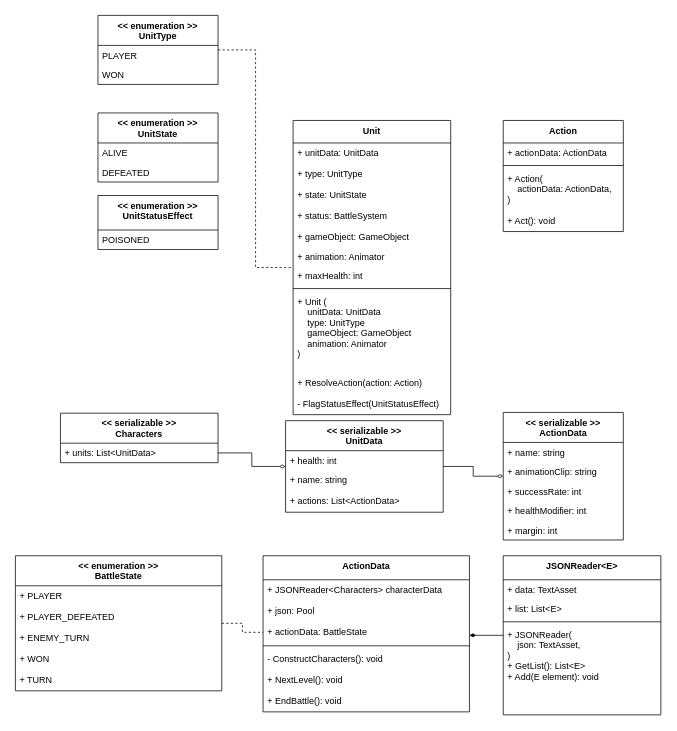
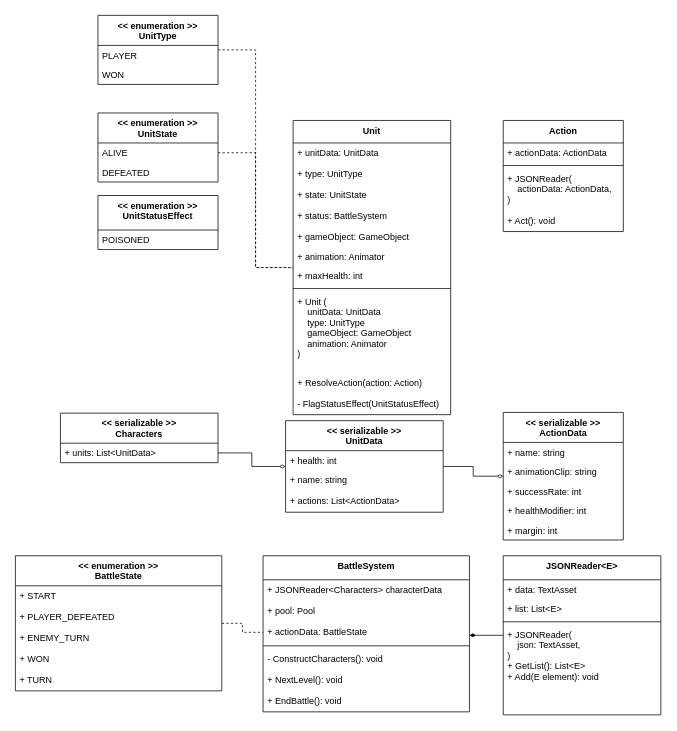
  <mxCell id="0" />
  <mxCell id="1" parent="0" />
  <mxCell id="2" value="Unit" style="swimlane;fontStyle=1;align=center;verticalAlign=top;childLayout=stackLayout;horizontal=1;startSize=30;horizontalStack=0;resizeParent=1;resizeParentMax=0;resizeLast=0;collapsible=1;marginBottom=0;" vertex="1" parent="1"><mxGeometry x="390" y="160" width="210" height="392" as="geometry" /></mxCell>
  <mxCell id="3" value="+ unitData: UnitData" style="text;strokeColor=none;fillColor=none;align=left;verticalAlign=top;spacingLeft=4;spacingRight=4;overflow=hidden;rotatable=0;points=[[0,0.5],[1,0.5]];portConstraint=eastwest;" vertex="1" parent="2"><mxGeometry y="30" width="210" height="28" as="geometry" /></mxCell>
  <mxCell id="4" value="+ type: UnitType" style="text;strokeColor=none;fillColor=none;align=left;verticalAlign=top;spacingLeft=4;spacingRight=4;overflow=hidden;rotatable=0;points=[[0,0.5],[1,0.5]];portConstraint=eastwest;" vertex="1" parent="2"><mxGeometry y="58" width="210" height="28" as="geometry" /></mxCell>
  <mxCell id="5" value="+ state: UnitState" style="text;strokeColor=none;fillColor=none;align=left;verticalAlign=top;spacingLeft=4;spacingRight=4;overflow=hidden;rotatable=0;points=[[0,0.5],[1,0.5]];portConstraint=eastwest;" vertex="1" parent="2"><mxGeometry y="86" width="210" height="28" as="geometry" /></mxCell>
  <mxCell id="6" value="+ status: BattleSystem" style="text;strokeColor=none;fillColor=none;align=left;verticalAlign=top;spacingLeft=4;spacingRight=4;overflow=hidden;rotatable=0;points=[[0,0.5],[1,0.5]];portConstraint=eastwest;" vertex="1" parent="2"><mxGeometry y="114" width="210" height="28" as="geometry" /></mxCell>
  <mxCell id="7" value="+ gameObject: GameObject" style="text;strokeColor=none;fillColor=none;align=left;verticalAlign=top;spacingLeft=4;spacingRight=4;overflow=hidden;rotatable=0;points=[[0,0.5],[1,0.5]];portConstraint=eastwest;" vertex="1" parent="2"><mxGeometry y="142" width="210" height="26" as="geometry" /></mxCell>
  <mxCell id="8" value="+ animation: Animator" style="text;strokeColor=none;fillColor=none;align=left;verticalAlign=top;spacingLeft=4;spacingRight=4;overflow=hidden;rotatable=0;points=[[0,0.5],[1,0.5]];portConstraint=eastwest;" vertex="1" parent="2"><mxGeometry y="168" width="210" height="26" as="geometry" /></mxCell>
  <mxCell id="9" value="+ maxHealth: int" style="text;strokeColor=none;fillColor=none;align=left;verticalAlign=top;spacingLeft=4;spacingRight=4;overflow=hidden;rotatable=0;points=[[0,0.5],[1,0.5]];portConstraint=eastwest;" vertex="1" parent="2"><mxGeometry y="194" width="210" height="26" as="geometry" /></mxCell>
  <mxCell id="10" value="" style="line;strokeWidth=1;fillColor=none;align=left;verticalAlign=middle;spacingTop=-1;spacingLeft=3;spacingRight=3;rotatable=0;labelPosition=right;points=[];portConstraint=eastwest;" vertex="1" parent="2"><mxGeometry y="220" width="210" height="8" as="geometry" /></mxCell>
  <mxCell id="11" value="+ Unit (&#10;    unitData: UnitData&#10;    type: UnitType&#10;    gameObject: GameObject&#10;    animation: Animator&#10;)" style="text;strokeColor=none;fillColor=none;align=left;verticalAlign=top;spacingLeft=4;spacingRight=4;overflow=hidden;rotatable=0;points=[[0,0.5],[1,0.5]];portConstraint=eastwest;" vertex="1" parent="2"><mxGeometry y="228" width="210" height="108" as="geometry" /></mxCell>
  <mxCell id="12" value="+ ResolveAction(action: Action)" style="text;strokeColor=none;fillColor=none;align=left;verticalAlign=top;spacingLeft=4;spacingRight=4;overflow=hidden;rotatable=0;points=[[0,0.5],[1,0.5]];portConstraint=eastwest;" vertex="1" parent="2"><mxGeometry y="336" width="210" height="28" as="geometry" /></mxCell>
  <mxCell id="13" value="- FlagStatusEffect(UnitStatusEffect)" style="text;strokeColor=none;fillColor=none;align=left;verticalAlign=top;spacingLeft=4;spacingRight=4;overflow=hidden;rotatable=0;points=[[0,0.5],[1,0.5]];portConstraint=eastwest;" vertex="1" parent="2"><mxGeometry y="364" width="210" height="28" as="geometry" /></mxCell>
  <mxCell id="14" value="&lt;&lt; enumeration &gt;&gt;&#10;UnitState" style="swimlane;fontStyle=1;align=center;verticalAlign=top;childLayout=stackLayout;horizontal=1;startSize=40;horizontalStack=0;resizeParent=1;resizeParentMax=0;resizeLast=0;collapsible=1;marginBottom=0;" vertex="1" parent="1"><mxGeometry x="130" y="150" width="160" height="92" as="geometry" /></mxCell>
  <mxCell id="15" value="ALIVE" style="text;strokeColor=none;fillColor=none;align=left;verticalAlign=top;spacingLeft=4;spacingRight=4;overflow=hidden;rotatable=0;points=[[0,0.5],[1,0.5]];portConstraint=eastwest;" vertex="1" parent="14"><mxGeometry y="40" width="160" height="26" as="geometry" /></mxCell>
  <mxCell id="16" value="DEFEATED" style="text;strokeColor=none;fillColor=none;align=left;verticalAlign=top;spacingLeft=4;spacingRight=4;overflow=hidden;rotatable=0;points=[[0,0.5],[1,0.5]];portConstraint=eastwest;" vertex="1" parent="14"><mxGeometry y="66" width="160" height="26" as="geometry" /></mxCell>
+ <mxCell id="17" style="edgeStyle=orthogonalEdgeStyle;rounded=0;orthogonalLoop=1;jettySize=auto;html=1;dashed=1;endArrow=none;endFill=0;" edge="1" parent="1" source="15" target="2"><mxGeometry relative="1" as="geometry" /></mxCell>
  <mxCell id="18" value="&lt;&lt; enumeration &gt;&gt;&#10;UnitStatusEffect" style="swimlane;fontStyle=1;align=center;verticalAlign=top;childLayout=stackLayout;horizontal=1;startSize=46;horizontalStack=0;resizeParent=1;resizeParentMax=0;resizeLast=0;collapsible=1;marginBottom=0;" vertex="1" parent="1"><mxGeometry x="130" y="260" width="160" height="72" as="geometry" /></mxCell>
  <mxCell id="19" value="POISONED" style="text;strokeColor=none;fillColor=none;align=left;verticalAlign=top;spacingLeft=4;spacingRight=4;overflow=hidden;rotatable=0;points=[[0,0.5],[1,0.5]];portConstraint=eastwest;" vertex="1" parent="18"><mxGeometry y="46" width="160" height="26" as="geometry" /></mxCell>
  <mxCell id="20" value="Action" style="swimlane;fontStyle=1;align=center;verticalAlign=top;childLayout=stackLayout;horizontal=1;startSize=30;horizontalStack=0;resizeParent=1;resizeParentMax=0;resizeLast=0;collapsible=1;marginBottom=0;" vertex="1" parent="1"><mxGeometry x="670" y="160" width="160" height="148" as="geometry" /></mxCell>
  <mxCell id="21" value="+ actionData: ActionData" style="text;strokeColor=none;fillColor=none;align=left;verticalAlign=top;spacingLeft=4;spacingRight=4;overflow=hidden;rotatable=0;points=[[0,0.5],[1,0.5]];portConstraint=eastwest;" vertex="1" parent="20"><mxGeometry y="30" width="160" height="26" as="geometry" /></mxCell>
  <mxCell id="22" value="" style="line;strokeWidth=1;fillColor=none;align=left;verticalAlign=middle;spacingTop=-1;spacingLeft=3;spacingRight=3;rotatable=0;labelPosition=right;points=[];portConstraint=eastwest;" vertex="1" parent="20"><mxGeometry y="56" width="160" height="8" as="geometry" /></mxCell>
- <mxCell id="23" value="+ Action(&#10;    actionData: ActionData,&#10;)" style="text;strokeColor=none;fillColor=none;align=left;verticalAlign=top;spacingLeft=4;spacingRight=4;overflow=hidden;rotatable=0;points=[[0,0.5],[1,0.5]];portConstraint=eastwest;" vertex="1" parent="20"><mxGeometry y="64" width="160" height="56" as="geometry" /></mxCell>
+ <mxCell id="23" value="+ JSONReader(&#10;    actionData: ActionData,&#10;)" style="text;strokeColor=none;fillColor=none;align=left;verticalAlign=top;spacingLeft=4;spacingRight=4;overflow=hidden;rotatable=0;points=[[0,0.5],[1,0.5]];portConstraint=eastwest;" vertex="1" parent="20"><mxGeometry y="64" width="160" height="56" as="geometry" /></mxCell>
  <mxCell id="24" value="+ Act(): void" style="text;strokeColor=none;fillColor=none;align=left;verticalAlign=top;spacingLeft=4;spacingRight=4;overflow=hidden;rotatable=0;points=[[0,0.5],[1,0.5]];portConstraint=eastwest;" vertex="1" parent="20"><mxGeometry y="120" width="160" height="28" as="geometry" /></mxCell>
  <mxCell id="25" style="edgeStyle=orthogonalEdgeStyle;rounded=0;orthogonalLoop=1;jettySize=auto;html=1;endArrow=none;endFill=0;dashed=1;" edge="1" parent="1" source="26" target="2"><mxGeometry relative="1" as="geometry"><Array as="points"><mxPoint x="340" y="66" /><mxPoint x="340" y="356" /></Array></mxGeometry></mxCell>
  <mxCell id="26" value="&lt;&lt; enumeration &gt;&gt;&#10;UnitType" style="swimlane;fontStyle=1;align=center;verticalAlign=top;childLayout=stackLayout;horizontal=1;startSize=40;horizontalStack=0;resizeParent=1;resizeParentMax=0;resizeLast=0;collapsible=1;marginBottom=0;" vertex="1" parent="1"><mxGeometry x="130" y="20" width="160" height="92" as="geometry" /></mxCell>
  <mxCell id="27" value="PLAYER" style="text;strokeColor=none;fillColor=none;align=left;verticalAlign=top;spacingLeft=4;spacingRight=4;overflow=hidden;rotatable=0;points=[[0,0.5],[1,0.5]];portConstraint=eastwest;" vertex="1" parent="26"><mxGeometry y="40" width="160" height="26" as="geometry" /></mxCell>
  <mxCell id="28" value="WON" style="text;strokeColor=none;fillColor=none;align=left;verticalAlign=top;spacingLeft=4;spacingRight=4;overflow=hidden;rotatable=0;points=[[0,0.5],[1,0.5]];portConstraint=eastwest;" vertex="1" parent="26"><mxGeometry y="66" width="160" height="26" as="geometry" /></mxCell>
- <mxCell id="29" value="ActionData" style="swimlane;fontStyle=1;align=center;verticalAlign=top;childLayout=stackLayout;horizontal=1;startSize=32;horizontalStack=0;resizeParent=1;resizeParentMax=0;resizeLast=0;collapsible=1;marginBottom=0;" vertex="1" parent="1"><mxGeometry x="350" y="740" width="275" height="208" as="geometry" /></mxCell>
+ <mxCell id="29" value="BattleSystem" style="swimlane;fontStyle=1;align=center;verticalAlign=top;childLayout=stackLayout;horizontal=1;startSize=32;horizontalStack=0;resizeParent=1;resizeParentMax=0;resizeLast=0;collapsible=1;marginBottom=0;" vertex="1" parent="1"><mxGeometry x="350" y="740" width="275" height="208" as="geometry" /></mxCell>
  <mxCell id="30" value="+ JSONReader&lt;Characters&gt; characterData" style="text;strokeColor=none;fillColor=none;align=left;verticalAlign=top;spacingLeft=4;spacingRight=4;overflow=hidden;rotatable=0;points=[[0,0.5],[1,0.5]];portConstraint=eastwest;" vertex="1" parent="29"><mxGeometry y="32" width="275" height="28" as="geometry" /></mxCell>
- <mxCell id="31" value="+ json: Pool" style="text;strokeColor=none;fillColor=none;align=left;verticalAlign=top;spacingLeft=4;spacingRight=4;overflow=hidden;rotatable=0;points=[[0,0.5],[1,0.5]];portConstraint=eastwest;" vertex="1" parent="29"><mxGeometry y="60" width="275" height="28" as="geometry" /></mxCell>
+ <mxCell id="31" value="+ pool: Pool" style="text;strokeColor=none;fillColor=none;align=left;verticalAlign=top;spacingLeft=4;spacingRight=4;overflow=hidden;rotatable=0;points=[[0,0.5],[1,0.5]];portConstraint=eastwest;" vertex="1" parent="29"><mxGeometry y="60" width="275" height="28" as="geometry" /></mxCell>
  <mxCell id="32" value="+ actionData: BattleState" style="text;strokeColor=none;fillColor=none;align=left;verticalAlign=top;spacingLeft=4;spacingRight=4;overflow=hidden;rotatable=0;points=[[0,0.5],[1,0.5]];portConstraint=eastwest;" vertex="1" parent="29"><mxGeometry y="88" width="275" height="28" as="geometry" /></mxCell>
  <mxCell id="33" value="" style="line;strokeWidth=1;fillColor=none;align=left;verticalAlign=middle;spacingTop=-1;spacingLeft=3;spacingRight=3;rotatable=0;labelPosition=right;points=[];portConstraint=eastwest;" vertex="1" parent="29"><mxGeometry y="116" width="275" height="8" as="geometry" /></mxCell>
  <mxCell id="34" value="- ConstructCharacters(): void" style="text;strokeColor=none;fillColor=none;align=left;verticalAlign=top;spacingLeft=4;spacingRight=4;overflow=hidden;rotatable=0;points=[[0,0.5],[1,0.5]];portConstraint=eastwest;" vertex="1" parent="29"><mxGeometry y="124" width="275" height="28" as="geometry" /></mxCell>
  <mxCell id="35" value="+ NextLevel(): void" style="text;strokeColor=none;fillColor=none;align=left;verticalAlign=top;spacingLeft=4;spacingRight=4;overflow=hidden;rotatable=0;points=[[0,0.5],[1,0.5]];portConstraint=eastwest;" vertex="1" parent="29"><mxGeometry y="152" width="275" height="28" as="geometry" /></mxCell>
  <mxCell id="36" value="+ EndBattle(): void" style="text;strokeColor=none;fillColor=none;align=left;verticalAlign=top;spacingLeft=4;spacingRight=4;overflow=hidden;rotatable=0;points=[[0,0.5],[1,0.5]];portConstraint=eastwest;" vertex="1" parent="29"><mxGeometry y="180" width="275" height="28" as="geometry" /></mxCell>
  <mxCell id="37" style="edgeStyle=orthogonalEdgeStyle;rounded=0;orthogonalLoop=1;jettySize=auto;html=1;startArrow=none;startFill=0;endArrow=diamondThin;endFill=1;startSize=6;endSize=6;strokeWidth=1;" edge="1" parent="1" source="38" target="29"><mxGeometry relative="1" as="geometry"><Array as="points"><mxPoint x="865" y="860" /><mxPoint x="865" y="860" /></Array></mxGeometry></mxCell>
  <mxCell id="38" value="JSONReader&lt;E&gt;" style="swimlane;fontStyle=1;align=center;verticalAlign=top;childLayout=stackLayout;horizontal=1;startSize=32;horizontalStack=0;resizeParent=1;resizeParentMax=0;resizeLast=0;collapsible=1;marginBottom=0;" vertex="1" parent="1"><mxGeometry x="670" y="740" width="210" height="212" as="geometry" /></mxCell>
  <mxCell id="39" value="+ data: TextAsset" style="text;strokeColor=none;fillColor=none;align=left;verticalAlign=top;spacingLeft=4;spacingRight=4;overflow=hidden;rotatable=0;points=[[0,0.5],[1,0.5]];portConstraint=eastwest;" vertex="1" parent="38"><mxGeometry y="32" width="210" height="26" as="geometry" /></mxCell>
  <mxCell id="40" value="+ list: List&lt;E&gt;" style="text;strokeColor=none;fillColor=none;align=left;verticalAlign=top;spacingLeft=4;spacingRight=4;overflow=hidden;rotatable=0;points=[[0,0.5],[1,0.5]];portConstraint=eastwest;" vertex="1" parent="38"><mxGeometry y="58" width="210" height="26" as="geometry" /></mxCell>
  <mxCell id="41" value="" style="line;strokeWidth=1;fillColor=none;align=left;verticalAlign=middle;spacingTop=-1;spacingLeft=3;spacingRight=3;rotatable=0;labelPosition=right;points=[];portConstraint=eastwest;" vertex="1" parent="38"><mxGeometry y="84" width="210" height="8" as="geometry" /></mxCell>
  <mxCell id="42" value="+ JSONReader(&#10;    json: TextAsset,   &#10;)&#10;+ GetList(): List&lt;E&gt;&#10;+ Add(E element): void" style="text;strokeColor=none;fillColor=none;align=left;verticalAlign=top;spacingLeft=4;spacingRight=4;overflow=hidden;rotatable=0;points=[[0,0.5],[1,0.5]];portConstraint=eastwest;" vertex="1" parent="38"><mxGeometry y="92" width="210" height="120" as="geometry" /></mxCell>
  <mxCell id="43" value="&lt;&lt; serializable &gt;&gt;&#10;Characters" style="swimlane;fontStyle=1;align=center;verticalAlign=top;childLayout=stackLayout;horizontal=1;startSize=40;horizontalStack=0;resizeParent=1;resizeParentMax=0;resizeLast=0;collapsible=1;marginBottom=0;" vertex="1" parent="1"><mxGeometry x="80" y="550" width="210" height="66" as="geometry" /></mxCell>
  <mxCell id="44" value="+ units: List&lt;UnitData&gt;" style="text;strokeColor=none;fillColor=none;align=left;verticalAlign=top;spacingLeft=4;spacingRight=4;overflow=hidden;rotatable=0;points=[[0,0.5],[1,0.5]];portConstraint=eastwest;" vertex="1" parent="43"><mxGeometry y="40" width="210" height="26" as="geometry" /></mxCell>
  <mxCell id="45" value="&lt;&lt; serializable &gt;&gt;&#10;ActionData" style="swimlane;fontStyle=1;align=center;verticalAlign=top;childLayout=stackLayout;horizontal=1;startSize=40;horizontalStack=0;resizeParent=1;resizeParentMax=0;resizeLast=0;collapsible=1;marginBottom=0;" vertex="1" parent="1"><mxGeometry x="670" y="549" width="160" height="170" as="geometry" /></mxCell>
  <mxCell id="46" value="+ name: string" style="text;strokeColor=none;fillColor=none;align=left;verticalAlign=top;spacingLeft=4;spacingRight=4;overflow=hidden;rotatable=0;points=[[0,0.5],[1,0.5]];portConstraint=eastwest;" vertex="1" parent="45"><mxGeometry y="40" width="160" height="26" as="geometry" /></mxCell>
  <mxCell id="47" value="+ animationClip: string" style="text;strokeColor=none;fillColor=none;align=left;verticalAlign=top;spacingLeft=4;spacingRight=4;overflow=hidden;rotatable=0;points=[[0,0.5],[1,0.5]];portConstraint=eastwest;" vertex="1" parent="45"><mxGeometry y="66" width="160" height="26" as="geometry" /></mxCell>
  <mxCell id="48" value="+ successRate: int" style="text;strokeColor=none;fillColor=none;align=left;verticalAlign=top;spacingLeft=4;spacingRight=4;overflow=hidden;rotatable=0;points=[[0,0.5],[1,0.5]];portConstraint=eastwest;" vertex="1" parent="45"><mxGeometry y="92" width="160" height="26" as="geometry" /></mxCell>
  <mxCell id="49" value="+ healthModifier: int" style="text;strokeColor=none;fillColor=none;align=left;verticalAlign=top;spacingLeft=4;spacingRight=4;overflow=hidden;rotatable=0;points=[[0,0.5],[1,0.5]];portConstraint=eastwest;" vertex="1" parent="45"><mxGeometry y="118" width="160" height="26" as="geometry" /></mxCell>
  <mxCell id="50" value="+ margin: int" style="text;strokeColor=none;fillColor=none;align=left;verticalAlign=top;spacingLeft=4;spacingRight=4;overflow=hidden;rotatable=0;points=[[0,0.5],[1,0.5]];portConstraint=eastwest;" vertex="1" parent="45"><mxGeometry y="144" width="160" height="26" as="geometry" /></mxCell>
  <mxCell id="51" style="edgeStyle=orthogonalEdgeStyle;rounded=0;orthogonalLoop=1;jettySize=auto;html=1;startArrow=none;startFill=0;endArrow=diamondThin;endFill=0;startSize=6;endSize=6;strokeWidth=1;" edge="1" parent="1" source="52" target="45"><mxGeometry relative="1" as="geometry" /></mxCell>
  <mxCell id="52" value="&lt;&lt; serializable &gt;&gt;&#10;UnitData" style="swimlane;fontStyle=1;align=center;verticalAlign=top;childLayout=stackLayout;horizontal=1;startSize=40;horizontalStack=0;resizeParent=1;resizeParentMax=0;resizeLast=0;collapsible=1;marginBottom=0;" vertex="1" parent="1"><mxGeometry x="380" y="560" width="210" height="122" as="geometry" /></mxCell>
  <mxCell id="53" value="+ health: int" style="text;strokeColor=none;fillColor=none;align=left;verticalAlign=top;spacingLeft=4;spacingRight=4;overflow=hidden;rotatable=0;points=[[0,0.5],[1,0.5]];portConstraint=eastwest;" vertex="1" parent="52"><mxGeometry y="40" width="210" height="26" as="geometry" /></mxCell>
  <mxCell id="54" value="+ name: string" style="text;strokeColor=none;fillColor=none;align=left;verticalAlign=top;spacingLeft=4;spacingRight=4;overflow=hidden;rotatable=0;points=[[0,0.5],[1,0.5]];portConstraint=eastwest;" vertex="1" parent="52"><mxGeometry y="66" width="210" height="28" as="geometry" /></mxCell>
  <mxCell id="55" value="+ actions: List&lt;ActionData&gt;" style="text;strokeColor=none;fillColor=none;align=left;verticalAlign=top;spacingLeft=4;spacingRight=4;overflow=hidden;rotatable=0;points=[[0,0.5],[1,0.5]];portConstraint=eastwest;" vertex="1" parent="52"><mxGeometry y="94" width="210" height="28" as="geometry" /></mxCell>
  <mxCell id="56" style="edgeStyle=orthogonalEdgeStyle;rounded=0;orthogonalLoop=1;jettySize=auto;html=1;startArrow=none;startFill=0;endArrow=diamondThin;endFill=0;startSize=6;endSize=6;strokeWidth=1;" edge="1" parent="1" source="44" target="52"><mxGeometry relative="1" as="geometry" /></mxCell>
  <mxCell id="57" style="edgeStyle=orthogonalEdgeStyle;rounded=0;orthogonalLoop=1;jettySize=auto;html=1;startArrow=none;startFill=0;endArrow=none;endFill=0;startSize=6;endSize=6;strokeWidth=1;dashed=1;" edge="1" parent="1" source="58" target="32"><mxGeometry relative="1" as="geometry" /></mxCell>
  <mxCell id="58" value="&lt;&lt; enumeration &gt;&gt;&#10;BattleState" style="swimlane;fontStyle=1;align=center;verticalAlign=top;childLayout=stackLayout;horizontal=1;startSize=40;horizontalStack=0;resizeParent=1;resizeParentMax=0;resizeLast=0;collapsible=1;marginBottom=0;" vertex="1" parent="1"><mxGeometry x="20" y="740" width="275" height="180" as="geometry" /></mxCell>
- <mxCell id="59" value="+ PLAYER" style="text;strokeColor=none;fillColor=none;align=left;verticalAlign=top;spacingLeft=4;spacingRight=4;overflow=hidden;rotatable=0;points=[[0,0.5],[1,0.5]];portConstraint=eastwest;" vertex="1" parent="58"><mxGeometry y="40" width="275" height="28" as="geometry" /></mxCell>
+ <mxCell id="59" value="+ START" style="text;strokeColor=none;fillColor=none;align=left;verticalAlign=top;spacingLeft=4;spacingRight=4;overflow=hidden;rotatable=0;points=[[0,0.5],[1,0.5]];portConstraint=eastwest;" vertex="1" parent="58"><mxGeometry y="40" width="275" height="28" as="geometry" /></mxCell>
  <mxCell id="60" value="+ PLAYER_DEFEATED" style="text;strokeColor=none;fillColor=none;align=left;verticalAlign=top;spacingLeft=4;spacingRight=4;overflow=hidden;rotatable=0;points=[[0,0.5],[1,0.5]];portConstraint=eastwest;" vertex="1" parent="58"><mxGeometry y="68" width="275" height="28" as="geometry" /></mxCell>
  <mxCell id="61" value="+ ENEMY_TURN" style="text;strokeColor=none;fillColor=none;align=left;verticalAlign=top;spacingLeft=4;spacingRight=4;overflow=hidden;rotatable=0;points=[[0,0.5],[1,0.5]];portConstraint=eastwest;" vertex="1" parent="58"><mxGeometry y="96" width="275" height="28" as="geometry" /></mxCell>
  <mxCell id="62" value="+ WON" style="text;strokeColor=none;fillColor=none;align=left;verticalAlign=top;spacingLeft=4;spacingRight=4;overflow=hidden;rotatable=0;points=[[0,0.5],[1,0.5]];portConstraint=eastwest;" vertex="1" parent="58"><mxGeometry y="124" width="275" height="28" as="geometry" /></mxCell>
  <mxCell id="63" value="+ TURN" style="text;strokeColor=none;fillColor=none;align=left;verticalAlign=top;spacingLeft=4;spacingRight=4;overflow=hidden;rotatable=0;points=[[0,0.5],[1,0.5]];portConstraint=eastwest;" vertex="1" parent="58"><mxGeometry y="152" width="275" height="28" as="geometry" /></mxCell>
